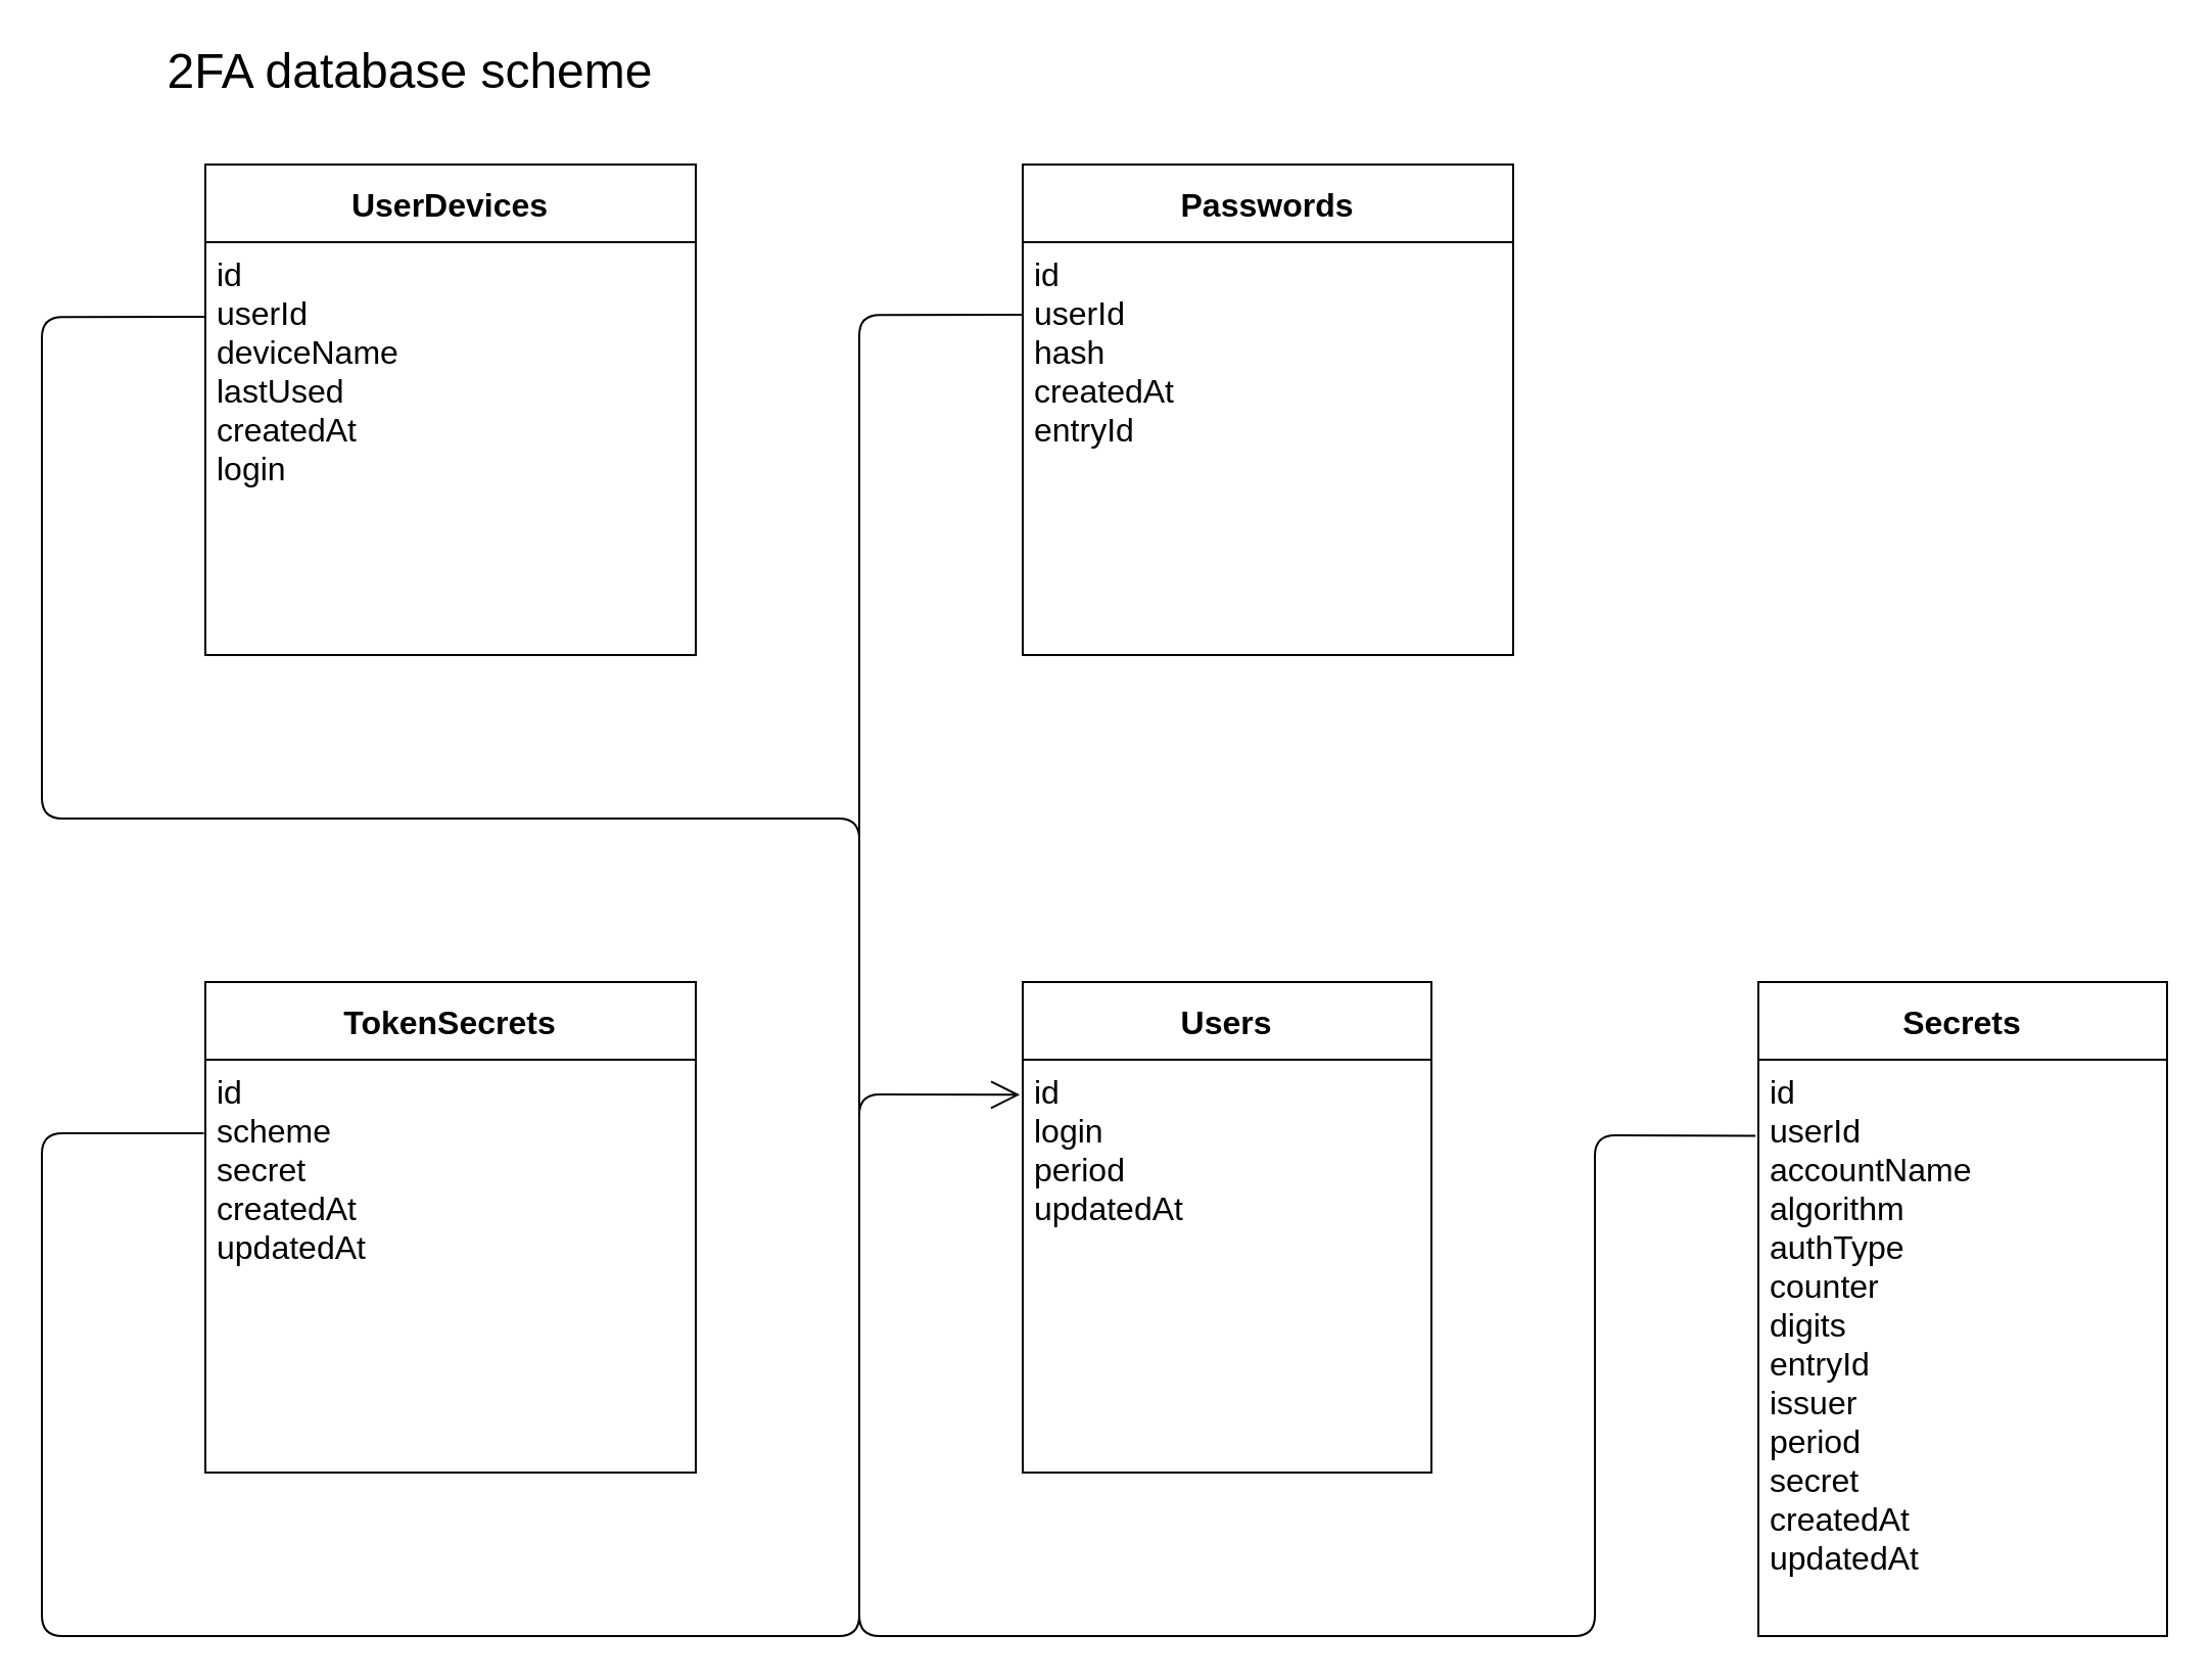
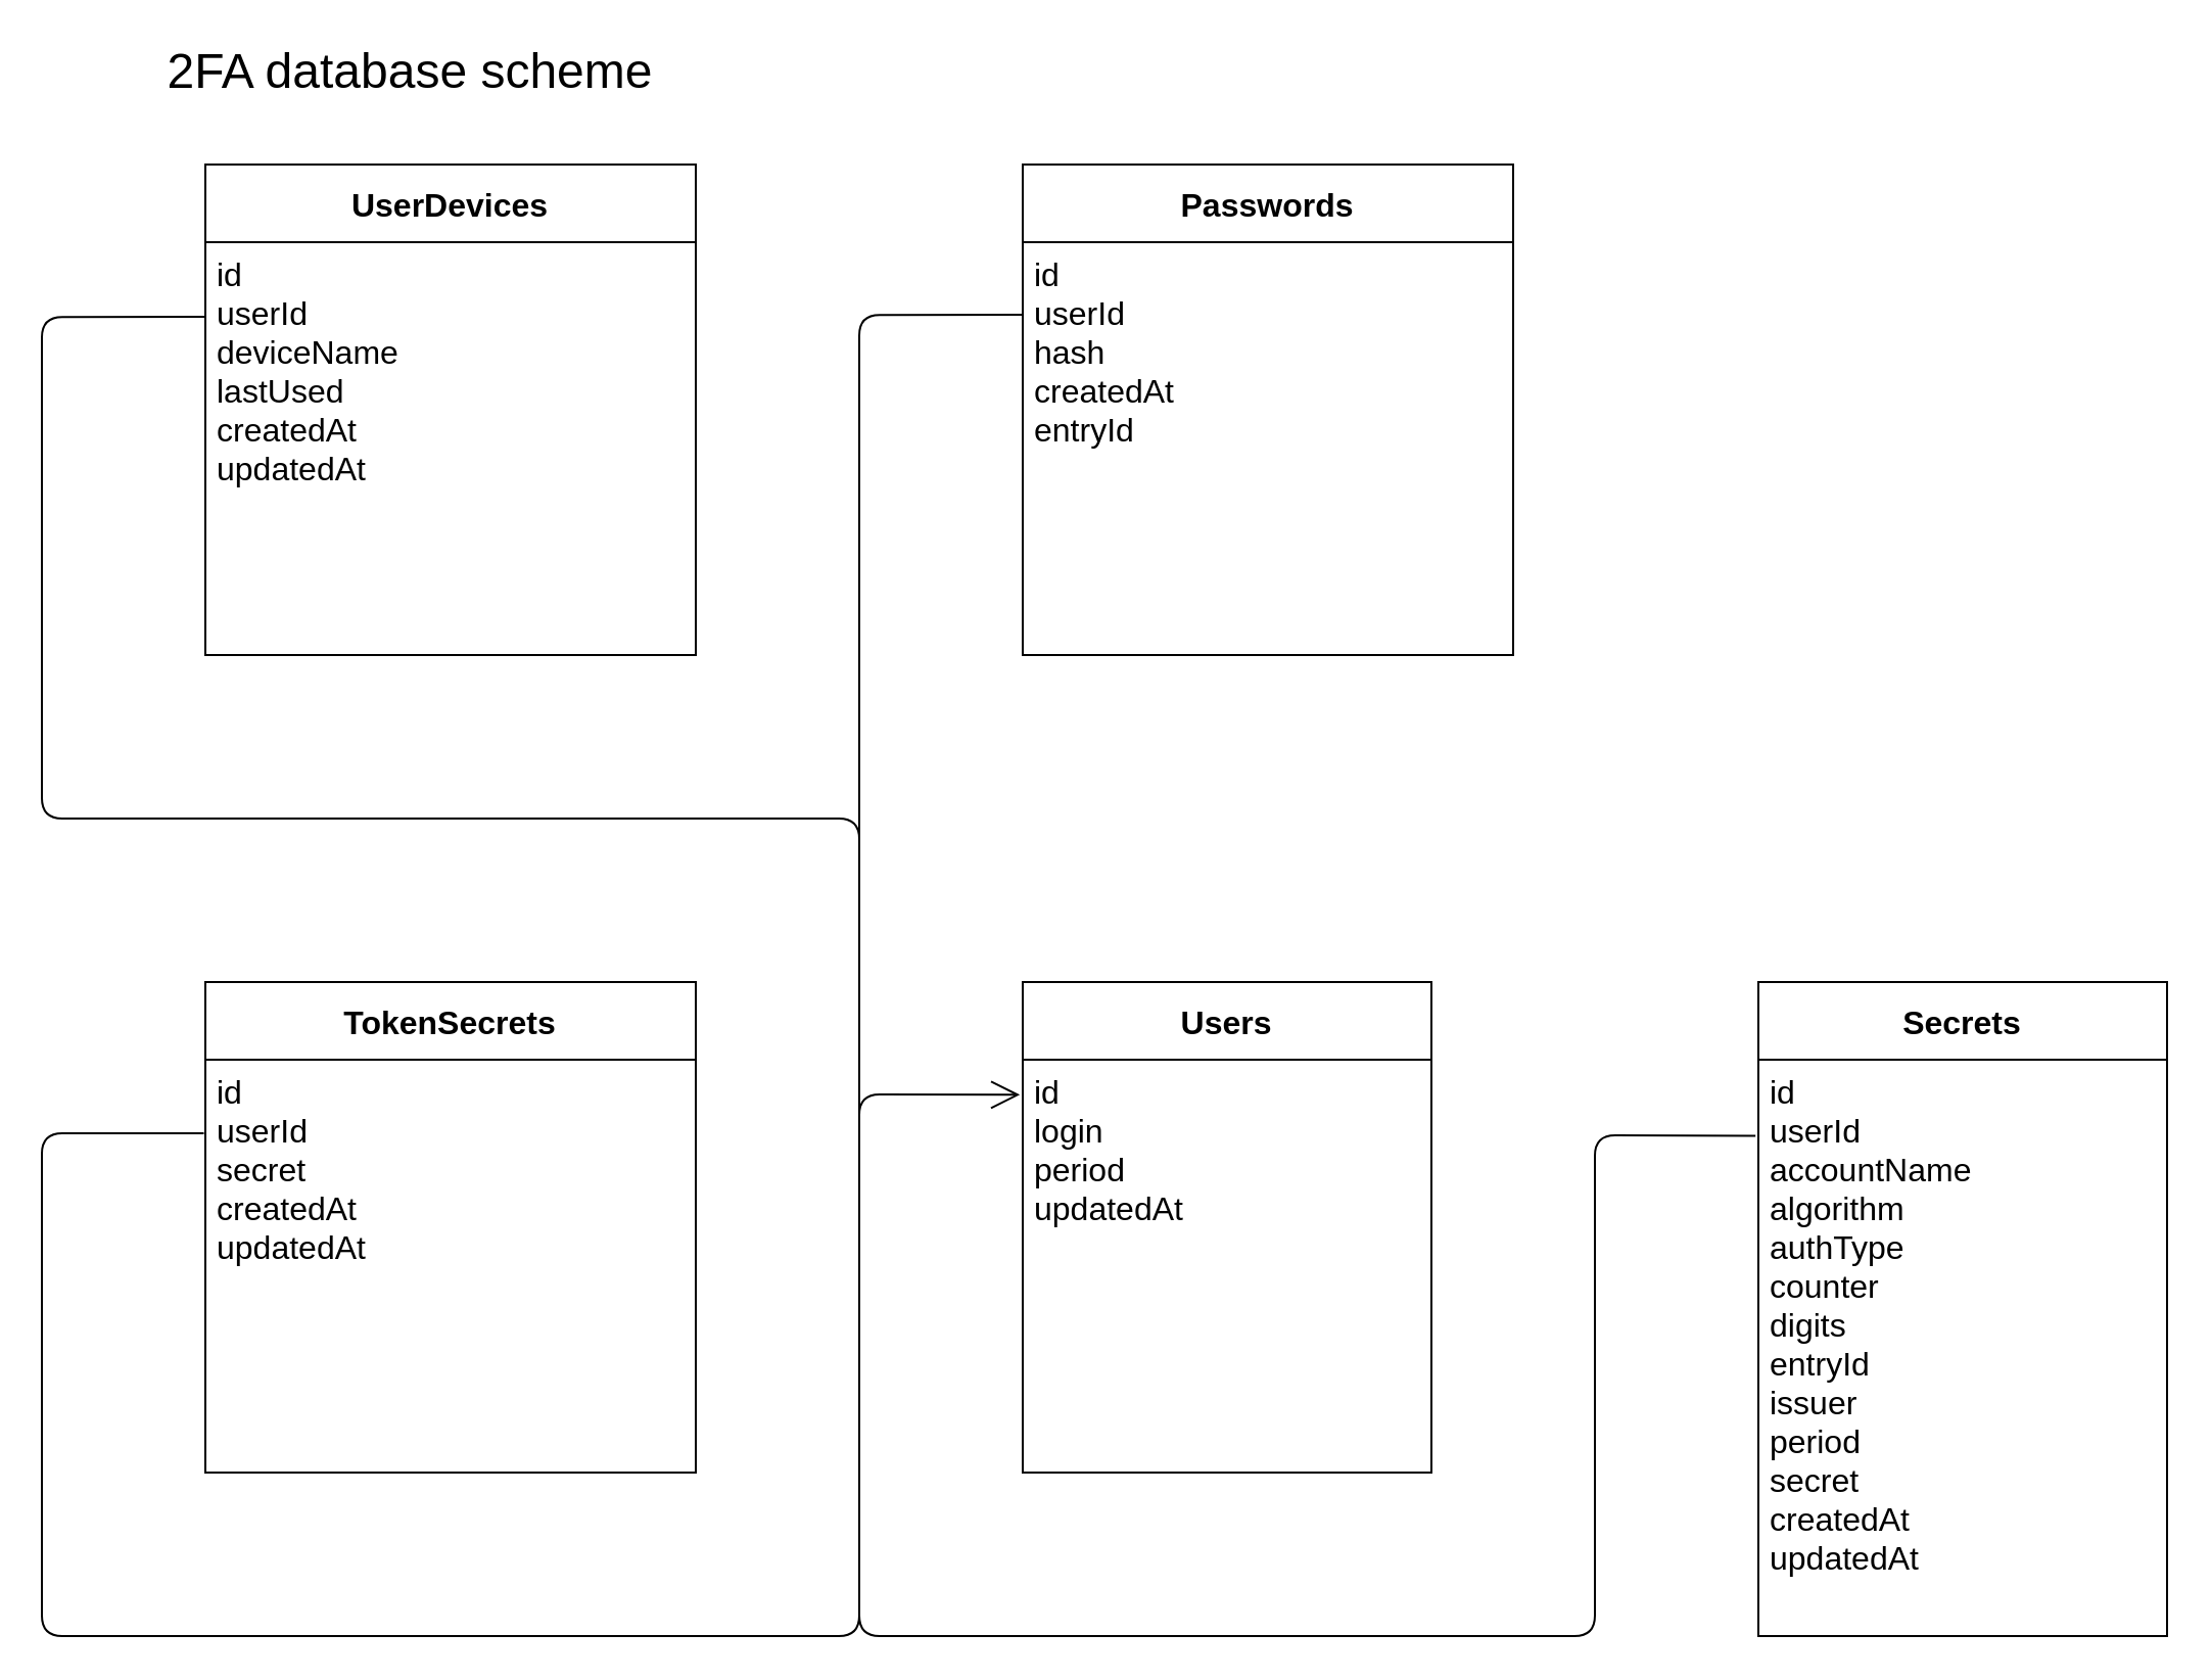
  <mxCell id="0" />
  <mxCell id="1" parent="0" />
  <mxCell id="2" value="Users" style="swimlane;fontStyle=1;childLayout=stackLayout;horizontal=1;startSize=38;horizontalStack=0;resizeParent=1;resizeParentMax=0;resizeLast=0;collapsible=1;marginBottom=0;resizeHeight=1;resizeWidth=1;glass=0;rounded=0;comic=0;shadow=0;fontSize=16;align=center;" vertex="1" parent="1"><mxGeometry x="500" y="480" width="200" height="240" as="geometry"><mxRectangle x="310" y="290" width="50" height="26" as="alternateBounds" /></mxGeometry></mxCell>
  <mxCell id="3" value="id&#10;login&#10;period&#10;updatedAt" style="text;align=left;verticalAlign=top;spacingLeft=4;spacingRight=4;overflow=hidden;rotatable=0;points=[[0,0.5],[1,0.5]];portConstraint=eastwest;fontSize=16;" vertex="1" parent="2"><mxGeometry y="38" width="200" height="202" as="geometry" /></mxCell>
  <mxCell id="4" value="Secrets" style="swimlane;fontStyle=1;childLayout=stackLayout;horizontal=1;startSize=38;horizontalStack=0;resizeParent=1;resizeParentMax=0;resizeLast=0;collapsible=1;marginBottom=0;resizeHeight=1;resizeWidth=1;glass=0;rounded=0;comic=0;shadow=0;fontSize=16;align=center;" vertex="1" parent="1"><mxGeometry x="860" y="480" width="200" height="320" as="geometry"><mxRectangle x="310" y="290" width="50" height="26" as="alternateBounds" /></mxGeometry></mxCell>
  <mxCell id="5" value="id&#10;userId&#10;accountName&#10;algorithm&#10;authType&#10;counter&#10;digits&#10;entryId&#10;issuer&#10;period&#10;secret&#10;createdAt&#10;updatedAt" style="text;align=left;verticalAlign=top;spacingLeft=4;spacingRight=4;overflow=hidden;rotatable=0;points=[[0,0.5],[1,0.5]];portConstraint=eastwest;fontSize=16;" vertex="1" parent="4"><mxGeometry y="38" width="200" height="282" as="geometry" /></mxCell>
  <mxCell id="6" value="" style="endArrow=open;endFill=1;endSize=12;html=1;fontSize=16;exitX=-0.007;exitY=0.132;exitDx=0;exitDy=0;exitPerimeter=0;entryX=-0.007;entryY=0.085;entryDx=0;entryDy=0;entryPerimeter=0;" edge="1" parent="1" source="5" target="3"><mxGeometry width="160" relative="1" as="geometry"><mxPoint x="420" y="750" as="sourcePoint" /><mxPoint x="420" y="530" as="targetPoint" /><Array as="points"><mxPoint x="780" y="555" /><mxPoint x="780" y="800" /><mxPoint x="420" y="800" /><mxPoint x="420" y="535" /></Array></mxGeometry></mxCell>
  <mxCell id="7" value="TokenSecrets" style="swimlane;fontStyle=1;childLayout=stackLayout;horizontal=1;startSize=38;horizontalStack=0;resizeParent=1;resizeParentMax=0;resizeLast=0;collapsible=1;marginBottom=0;resizeHeight=1;resizeWidth=1;glass=0;rounded=0;comic=0;shadow=0;fontSize=16;align=center;" vertex="1" parent="1"><mxGeometry x="100" y="480" width="240" height="240" as="geometry"><mxRectangle x="310" y="290" width="50" height="26" as="alternateBounds" /></mxGeometry></mxCell>
- <mxCell id="8" value="id&#10;scheme&#10;secret&#10;createdAt&#10;updatedAt" style="text;align=left;verticalAlign=top;spacingLeft=4;spacingRight=4;overflow=hidden;rotatable=0;points=[[0,0.5],[1,0.5]];portConstraint=eastwest;fontSize=16;" vertex="1" parent="7"><mxGeometry y="38" width="240" height="202" as="geometry" /></mxCell>
+ <mxCell id="8" value="id&#10;userId&#10;secret&#10;createdAt&#10;updatedAt" style="text;align=left;verticalAlign=top;spacingLeft=4;spacingRight=4;overflow=hidden;rotatable=0;points=[[0,0.5],[1,0.5]];portConstraint=eastwest;fontSize=16;" vertex="1" parent="7"><mxGeometry y="38" width="240" height="202" as="geometry" /></mxCell>
  <mxCell id="9" value="" style="endArrow=none;html=1;edgeStyle=orthogonalEdgeStyle;fontSize=16;exitX=-0.003;exitY=0.178;exitDx=0;exitDy=0;exitPerimeter=0;" edge="1" parent="1" source="8"><mxGeometry relative="1" as="geometry"><mxPoint x="-80" y="680" as="sourcePoint" /><mxPoint x="420" y="690" as="targetPoint" /><Array as="points"><mxPoint x="20" y="554" /><mxPoint x="20" y="800" /><mxPoint x="420" y="800" /></Array></mxGeometry></mxCell>
  <mxCell id="10" value="UserDevices" style="swimlane;fontStyle=1;childLayout=stackLayout;horizontal=1;startSize=38;horizontalStack=0;resizeParent=1;resizeParentMax=0;resizeLast=0;collapsible=1;marginBottom=0;resizeHeight=1;resizeWidth=1;glass=0;rounded=0;comic=0;shadow=0;fontSize=16;align=center;" vertex="1" parent="1"><mxGeometry x="100" y="80" width="240" height="240" as="geometry"><mxRectangle x="310" y="290" width="50" height="26" as="alternateBounds" /></mxGeometry></mxCell>
- <mxCell id="11" value="id&#10;userId&#10;deviceName&#10;lastUsed&#10;createdAt&#10;login" style="text;align=left;verticalAlign=top;spacingLeft=4;spacingRight=4;overflow=hidden;rotatable=0;points=[[0,0.5],[1,0.5]];portConstraint=eastwest;fontSize=16;" vertex="1" parent="10"><mxGeometry y="38" width="240" height="202" as="geometry" /></mxCell>
+ <mxCell id="11" value="id&#10;userId&#10;deviceName&#10;lastUsed&#10;createdAt&#10;updatedAt" style="text;align=left;verticalAlign=top;spacingLeft=4;spacingRight=4;overflow=hidden;rotatable=0;points=[[0,0.5],[1,0.5]];portConstraint=eastwest;fontSize=16;" vertex="1" parent="10"><mxGeometry y="38" width="240" height="202" as="geometry" /></mxCell>
  <mxCell id="12" value="Passwords" style="swimlane;fontStyle=1;childLayout=stackLayout;horizontal=1;startSize=38;horizontalStack=0;resizeParent=1;resizeParentMax=0;resizeLast=0;collapsible=1;marginBottom=0;resizeHeight=1;resizeWidth=1;glass=0;rounded=0;comic=0;shadow=0;fontSize=16;align=center;" vertex="1" parent="1"><mxGeometry x="500" y="80" width="240" height="240" as="geometry"><mxRectangle x="310" y="290" width="50" height="26" as="alternateBounds" /></mxGeometry></mxCell>
  <mxCell id="13" value="id&#10;userId&#10;hash&#10;createdAt&#10;entryId" style="text;align=left;verticalAlign=top;spacingLeft=4;spacingRight=4;overflow=hidden;rotatable=0;points=[[0,0.5],[1,0.5]];portConstraint=eastwest;fontSize=16;" vertex="1" parent="12"><mxGeometry y="38" width="240" height="202" as="geometry" /></mxCell>
  <mxCell id="14" value="" style="endArrow=none;html=1;edgeStyle=orthogonalEdgeStyle;fontSize=16;exitX=-0.001;exitY=0.181;exitDx=0;exitDy=0;exitPerimeter=0;" edge="1" parent="1" source="11"><mxGeometry relative="1" as="geometry"><mxPoint x="70" y="246" as="sourcePoint" /><mxPoint x="420" y="550" as="targetPoint" /><Array as="points"><mxPoint x="20" y="155" /><mxPoint x="20" y="400" /><mxPoint x="420" y="400" /></Array></mxGeometry></mxCell>
  <mxCell id="15" value="" style="endArrow=none;html=1;edgeStyle=orthogonalEdgeStyle;fontSize=16;exitX=0.001;exitY=0.176;exitDx=0;exitDy=0;exitPerimeter=0;" edge="1" parent="1" source="13"><mxGeometry relative="1" as="geometry"><mxPoint x="360" y="350" as="sourcePoint" /><mxPoint x="420" y="420" as="targetPoint" /><Array as="points"><mxPoint x="420" y="154" /></Array></mxGeometry></mxCell>
  <mxCell id="16" value="&lt;font style=&quot;font-size: 24px&quot;&gt;2FA database scheme&lt;/font&gt;" style="text;html=1;align=center;verticalAlign=middle;resizable=0;points=[];autosize=1;fontSize=16;" vertex="1" parent="1"><mxGeometry x="75" y="20" width="250" height="30" as="geometry" /></mxCell>
